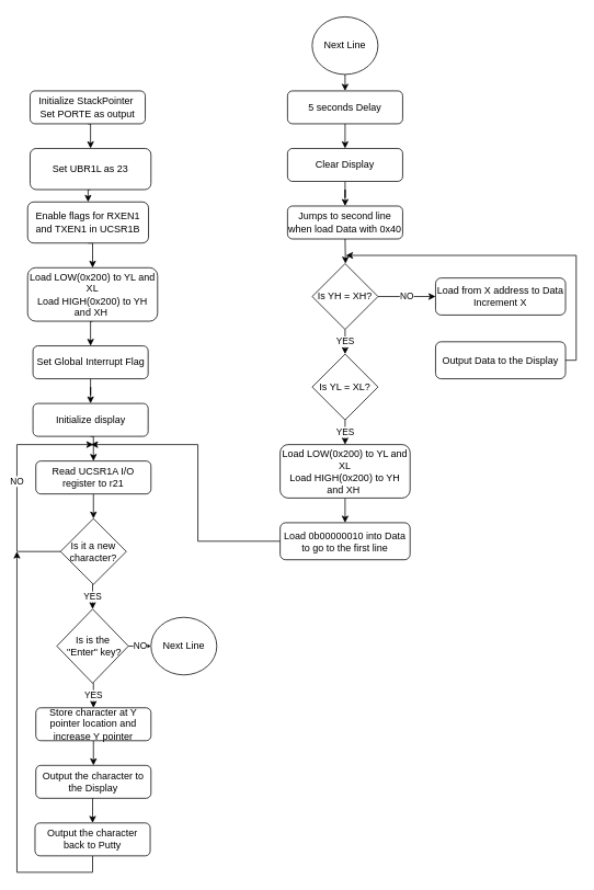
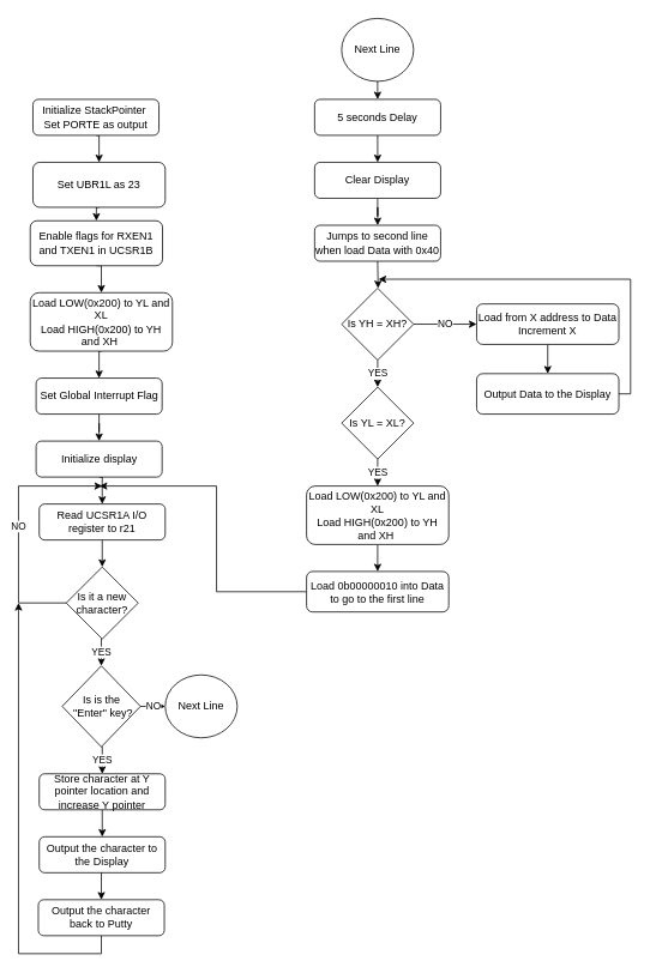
  <mxCell id="0" />
  <mxCell id="1" parent="0" />
  <mxCell id="2" style="edgeStyle=orthogonalEdgeStyle;rounded=0;orthogonalLoop=1;jettySize=auto;html=1;exitX=0.5;exitY=1;exitDx=0;exitDy=0;entryX=0.5;entryY=0;entryDx=0;entryDy=0;" parent="1" source="3" target="5" edge="1"><mxGeometry relative="1" as="geometry" /></mxCell>
  <mxCell id="3" value="Initialize StackPointer&amp;nbsp;&lt;br&gt;Set PORTE as output" style="rounded=1;whiteSpace=wrap;html=1;" parent="1" vertex="1"><mxGeometry x="36" y="110" width="140" height="40" as="geometry" /></mxCell>
  <mxCell id="4" style="edgeStyle=orthogonalEdgeStyle;rounded=0;orthogonalLoop=1;jettySize=auto;html=1;exitX=0.5;exitY=1;exitDx=0;exitDy=0;entryX=0.5;entryY=0;entryDx=0;entryDy=0;" parent="1" source="5" target="7" edge="1"><mxGeometry relative="1" as="geometry" /></mxCell>
  <mxCell id="5" value="Set UBR1L as 23" style="rounded=1;whiteSpace=wrap;html=1;" parent="1" vertex="1"><mxGeometry x="36" y="180" width="147" height="50" as="geometry" /></mxCell>
  <mxCell id="6" style="edgeStyle=orthogonalEdgeStyle;rounded=0;orthogonalLoop=1;jettySize=auto;html=1;exitX=0.5;exitY=1;exitDx=0;exitDy=0;entryX=0.5;entryY=0;entryDx=0;entryDy=0;" parent="1" source="7" target="13" edge="1"><mxGeometry relative="1" as="geometry" /></mxCell>
  <mxCell id="7" value="Enable flags for RXEN1 and TXEN1 in&amp;nbsp;UCSR1B" style="rounded=1;whiteSpace=wrap;html=1;" parent="1" vertex="1"><mxGeometry x="33" y="245" width="147" height="50" as="geometry" /></mxCell>
  <mxCell id="8" style="edgeStyle=orthogonalEdgeStyle;rounded=0;orthogonalLoop=1;jettySize=auto;html=1;exitX=0.5;exitY=1;exitDx=0;exitDy=0;" parent="1" source="9" target="11" edge="1"><mxGeometry relative="1" as="geometry" /></mxCell>
  <mxCell id="9" value="Set Global Interrupt Flag" style="rounded=1;whiteSpace=wrap;html=1;" parent="1" vertex="1"><mxGeometry x="39.5" y="420" width="140" height="40" as="geometry" /></mxCell>
  <mxCell id="10" style="edgeStyle=orthogonalEdgeStyle;rounded=0;orthogonalLoop=1;jettySize=auto;html=1;exitX=0.5;exitY=1;exitDx=0;exitDy=0;entryX=0.5;entryY=0;entryDx=0;entryDy=0;" edge="1" parent="1" source="11" target="15"><mxGeometry relative="1" as="geometry" /></mxCell>
  <mxCell id="11" value="Initialize display" style="rounded=1;whiteSpace=wrap;html=1;" parent="1" vertex="1"><mxGeometry x="39.5" y="490" width="140" height="40" as="geometry" /></mxCell>
  <mxCell id="12" style="edgeStyle=orthogonalEdgeStyle;rounded=0;orthogonalLoop=1;jettySize=auto;html=1;exitX=0.5;exitY=1;exitDx=0;exitDy=0;entryX=0.5;entryY=0;entryDx=0;entryDy=0;" parent="1" source="13" target="9" edge="1"><mxGeometry relative="1" as="geometry" /></mxCell>
  <mxCell id="13" value="Load LOW(0x200) to YL and XL&lt;br&gt;Load HIGH(0x200) to YH and XH&amp;nbsp;" style="rounded=1;whiteSpace=wrap;html=1;" parent="1" vertex="1"><mxGeometry x="33" y="325" width="158" height="65" as="geometry" /></mxCell>
  <mxCell id="14" style="edgeStyle=orthogonalEdgeStyle;rounded=0;orthogonalLoop=1;jettySize=auto;html=1;exitX=0.5;exitY=1;exitDx=0;exitDy=0;entryX=0.5;entryY=0;entryDx=0;entryDy=0;" edge="1" parent="1" source="15" target="18"><mxGeometry relative="1" as="geometry" /></mxCell>
  <mxCell id="15" value="Read UCSR1A I/O register to r21" style="rounded=1;whiteSpace=wrap;html=1;" vertex="1" parent="1"><mxGeometry x="43" y="560" width="140" height="40" as="geometry" /></mxCell>
  <mxCell id="16" value="NO" style="edgeStyle=orthogonalEdgeStyle;rounded=0;orthogonalLoop=1;jettySize=auto;html=1;exitX=0;exitY=0.5;exitDx=0;exitDy=0;" edge="1" parent="1" source="18"><mxGeometry relative="1" as="geometry"><mxPoint x="113" y="540" as="targetPoint" /><Array as="points"><mxPoint x="20" y="670" /></Array></mxGeometry></mxCell>
  <mxCell id="17" value="YES" style="edgeStyle=orthogonalEdgeStyle;rounded=0;orthogonalLoop=1;jettySize=auto;html=1;exitX=0.5;exitY=1;exitDx=0;exitDy=0;entryX=0.5;entryY=0;entryDx=0;entryDy=0;" edge="1" parent="1" source="18" target="21"><mxGeometry relative="1" as="geometry" /></mxCell>
  <mxCell id="18" value="Is it a new character?" style="rhombus;whiteSpace=wrap;html=1;" vertex="1" parent="1"><mxGeometry x="73" y="630" width="80" height="80" as="geometry" /></mxCell>
  <mxCell id="19" value="YES" style="edgeStyle=orthogonalEdgeStyle;rounded=0;orthogonalLoop=1;jettySize=auto;html=1;exitX=0.5;exitY=1;exitDx=0;exitDy=0;entryX=0.5;entryY=0;entryDx=0;entryDy=0;" edge="1" parent="1" source="21" target="23"><mxGeometry relative="1" as="geometry" /></mxCell>
  <mxCell id="20" value="NO" style="edgeStyle=orthogonalEdgeStyle;rounded=0;orthogonalLoop=1;jettySize=auto;html=1;exitX=1;exitY=0.5;exitDx=0;exitDy=0;entryX=0;entryY=0.5;entryDx=0;entryDy=0;" edge="1" parent="1" source="21" target="28"><mxGeometry relative="1" as="geometry" /></mxCell>
  <mxCell id="21" value="Is is the&lt;br&gt;&amp;nbsp;&quot;Enter&quot; key?" style="rhombus;whiteSpace=wrap;html=1;" vertex="1" parent="1"><mxGeometry x="68.5" y="740" width="87" height="90" as="geometry" /></mxCell>
  <mxCell id="22" style="edgeStyle=orthogonalEdgeStyle;rounded=0;orthogonalLoop=1;jettySize=auto;html=1;exitX=0.5;exitY=1;exitDx=0;exitDy=0;entryX=0.5;entryY=0;entryDx=0;entryDy=0;" edge="1" parent="1" source="23" target="25"><mxGeometry relative="1" as="geometry" /></mxCell>
  <mxCell id="23" value="Store character at Y pointer location and&lt;br&gt;increase Y pointer" style="rounded=1;whiteSpace=wrap;html=1;" vertex="1" parent="1"><mxGeometry x="43" y="860" width="140" height="40" as="geometry" /></mxCell>
  <mxCell id="24" style="edgeStyle=orthogonalEdgeStyle;rounded=0;orthogonalLoop=1;jettySize=auto;html=1;exitX=0.5;exitY=1;exitDx=0;exitDy=0;entryX=0.5;entryY=0;entryDx=0;entryDy=0;" edge="1" parent="1" source="25" target="27"><mxGeometry relative="1" as="geometry" /></mxCell>
  <mxCell id="25" value="Output the character to the Display" style="rounded=1;whiteSpace=wrap;html=1;" vertex="1" parent="1"><mxGeometry x="43" y="930" width="140" height="40" as="geometry" /></mxCell>
  <mxCell id="26" style="edgeStyle=orthogonalEdgeStyle;rounded=0;orthogonalLoop=1;jettySize=auto;html=1;exitX=0.5;exitY=1;exitDx=0;exitDy=0;" edge="1" parent="1" source="27"><mxGeometry relative="1" as="geometry"><mxPoint x="20" y="670" as="targetPoint" /><Array as="points"><mxPoint x="112" y="1060" /><mxPoint x="20" y="1060" /><mxPoint x="20" y="670" /></Array></mxGeometry></mxCell>
  <mxCell id="27" value="Output the character back to Putty" style="rounded=1;whiteSpace=wrap;html=1;" vertex="1" parent="1"><mxGeometry x="42" y="1000" width="140" height="40" as="geometry" /></mxCell>
  <mxCell id="28" value="Next Line" style="ellipse;whiteSpace=wrap;html=1;" vertex="1" parent="1"><mxGeometry x="183" y="750" width="80" height="70" as="geometry" /></mxCell>
  <mxCell id="29" style="edgeStyle=orthogonalEdgeStyle;rounded=0;orthogonalLoop=1;jettySize=auto;html=1;exitX=0.5;exitY=1;exitDx=0;exitDy=0;entryX=0.5;entryY=0;entryDx=0;entryDy=0;" edge="1" parent="1" source="30" target="32"><mxGeometry relative="1" as="geometry" /></mxCell>
  <mxCell id="30" value="Next Line" style="ellipse;whiteSpace=wrap;html=1;" vertex="1" parent="1"><mxGeometry x="378.955" y="20" width="80" height="70" as="geometry" /></mxCell>
  <mxCell id="31" style="edgeStyle=orthogonalEdgeStyle;rounded=0;orthogonalLoop=1;jettySize=auto;html=1;exitX=0.5;exitY=1;exitDx=0;exitDy=0;entryX=0.5;entryY=0;entryDx=0;entryDy=0;" edge="1" parent="1" source="32" target="34"><mxGeometry relative="1" as="geometry" /></mxCell>
  <mxCell id="32" value="5 seconds Delay" style="rounded=1;whiteSpace=wrap;html=1;" vertex="1" parent="1"><mxGeometry x="349" y="110" width="140" height="40" as="geometry" /></mxCell>
  <mxCell id="33" style="edgeStyle=orthogonalEdgeStyle;rounded=0;orthogonalLoop=1;jettySize=auto;html=1;exitX=0.5;exitY=1;exitDx=0;exitDy=0;" edge="1" parent="1" source="34" target="36"><mxGeometry relative="1" as="geometry" /></mxCell>
  <mxCell id="34" value="Clear Display" style="rounded=1;whiteSpace=wrap;html=1;" vertex="1" parent="1"><mxGeometry x="349" y="180" width="140" height="40" as="geometry" /></mxCell>
  <mxCell id="35" style="edgeStyle=orthogonalEdgeStyle;rounded=0;orthogonalLoop=1;jettySize=auto;html=1;exitX=0.5;exitY=1;exitDx=0;exitDy=0;entryX=0.5;entryY=0;entryDx=0;entryDy=0;" edge="1" parent="1" source="36"><mxGeometry relative="1" as="geometry"><mxPoint x="419.5" y="320" as="targetPoint" /></mxGeometry></mxCell>
  <mxCell id="36" value="Jumps to second line when load Data with 0x40" style="rounded=1;whiteSpace=wrap;html=1;" vertex="1" parent="1"><mxGeometry x="349" y="250" width="140" height="40" as="geometry" /></mxCell>
  <mxCell id="37" value="YES" style="edgeStyle=orthogonalEdgeStyle;rounded=0;orthogonalLoop=1;jettySize=auto;html=1;exitX=0.5;exitY=1;exitDx=0;exitDy=0;entryX=0.5;entryY=0;entryDx=0;entryDy=0;" edge="1" parent="1" source="39" target="41"><mxGeometry relative="1" as="geometry"><mxPoint x="469" y="410" as="targetPoint" /></mxGeometry></mxCell>
  <mxCell id="38" value="NO" style="edgeStyle=orthogonalEdgeStyle;rounded=0;orthogonalLoop=1;jettySize=auto;html=1;exitX=1;exitY=0.5;exitDx=0;exitDy=0;entryX=0;entryY=0.5;entryDx=0;entryDy=0;" edge="1" parent="1" source="39" target="47"><mxGeometry relative="1" as="geometry"><mxPoint x="499" y="360" as="targetPoint" /></mxGeometry></mxCell>
  <mxCell id="39" value="Is YH = XH?" style="rhombus;whiteSpace=wrap;html=1;" vertex="1" parent="1"><mxGeometry x="379" y="320" width="80" height="80" as="geometry" /></mxCell>
  <mxCell id="40" value="YES" style="edgeStyle=orthogonalEdgeStyle;rounded=0;orthogonalLoop=1;jettySize=auto;html=1;exitX=0.5;exitY=1;exitDx=0;exitDy=0;entryX=0.5;entryY=0;entryDx=0;entryDy=0;" edge="1" parent="1" source="41"><mxGeometry relative="1" as="geometry"><mxPoint x="419" y="540" as="targetPoint" /></mxGeometry></mxCell>
  <mxCell id="41" value="Is YL = XL?" style="rhombus;whiteSpace=wrap;html=1;" vertex="1" parent="1"><mxGeometry x="379" y="430" width="80" height="80" as="geometry" /></mxCell>
  <mxCell id="42" style="edgeStyle=orthogonalEdgeStyle;rounded=0;orthogonalLoop=1;jettySize=auto;html=1;exitX=0.5;exitY=1;exitDx=0;exitDy=0;entryX=0.5;entryY=0;entryDx=0;entryDy=0;" edge="1" parent="1" source="43" target="45"><mxGeometry relative="1" as="geometry" /></mxCell>
  <mxCell id="43" value="Load LOW(0x200) to YL and XL&lt;br&gt;Load HIGH(0x200) to YH and XH&amp;nbsp;" style="rounded=1;whiteSpace=wrap;html=1;" vertex="1" parent="1"><mxGeometry x="340" y="540" width="158" height="65" as="geometry" /></mxCell>
  <mxCell id="44" style="edgeStyle=orthogonalEdgeStyle;rounded=0;orthogonalLoop=1;jettySize=auto;html=1;exitX=0;exitY=0.5;exitDx=0;exitDy=0;" edge="1" parent="1" source="45"><mxGeometry relative="1" as="geometry"><mxPoint x="110" y="540" as="targetPoint" /><Array as="points"><mxPoint x="240" y="658" /></Array></mxGeometry></mxCell>
  <mxCell id="45" value="Load 0b00000010 into Data to go to the first line" style="rounded=1;whiteSpace=wrap;html=1;" vertex="1" parent="1"><mxGeometry x="340" y="635" width="158" height="45" as="geometry" /></mxCell>
+ <mxCell id="46" style="edgeStyle=orthogonalEdgeStyle;rounded=0;orthogonalLoop=1;jettySize=auto;html=1;exitX=0.5;exitY=1;exitDx=0;exitDy=0;entryX=0.5;entryY=0;entryDx=0;entryDy=0;" edge="1" parent="1" source="47" target="49"><mxGeometry relative="1" as="geometry" /></mxCell>
  <mxCell id="47" value="Load from X address to Data&lt;br&gt;Increment X" style="rounded=1;whiteSpace=wrap;html=1;" vertex="1" parent="1"><mxGeometry x="529" y="337.5" width="158" height="45" as="geometry" /></mxCell>
  <mxCell id="48" style="edgeStyle=orthogonalEdgeStyle;rounded=0;orthogonalLoop=1;jettySize=auto;html=1;exitX=1;exitY=0.5;exitDx=0;exitDy=0;" edge="1" parent="1" source="49"><mxGeometry relative="1" as="geometry"><mxPoint x="420" y="310" as="targetPoint" /><Array as="points"><mxPoint x="700" y="438" /><mxPoint x="700" y="310" /></Array></mxGeometry></mxCell>
  <mxCell id="49" value="Output Data to the Display" style="rounded=1;whiteSpace=wrap;html=1;" vertex="1" parent="1"><mxGeometry x="529" y="415" width="158" height="45" as="geometry" /></mxCell>
